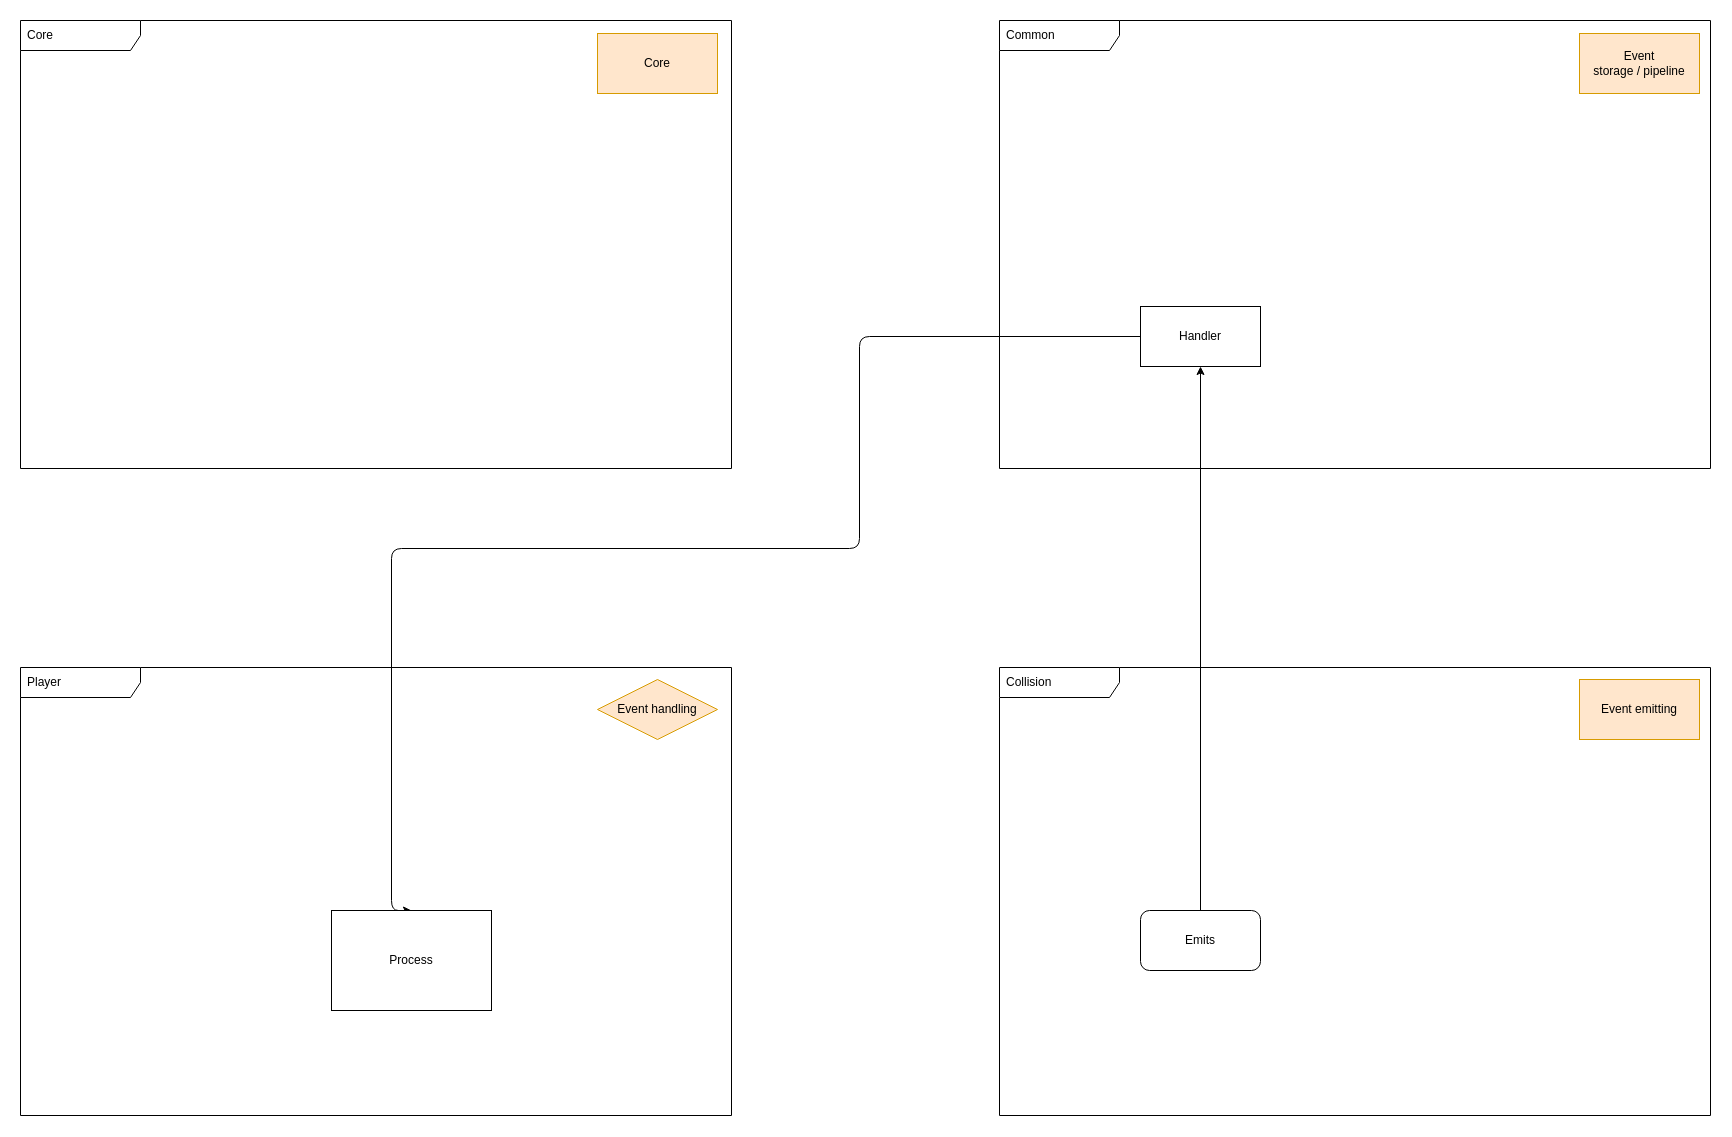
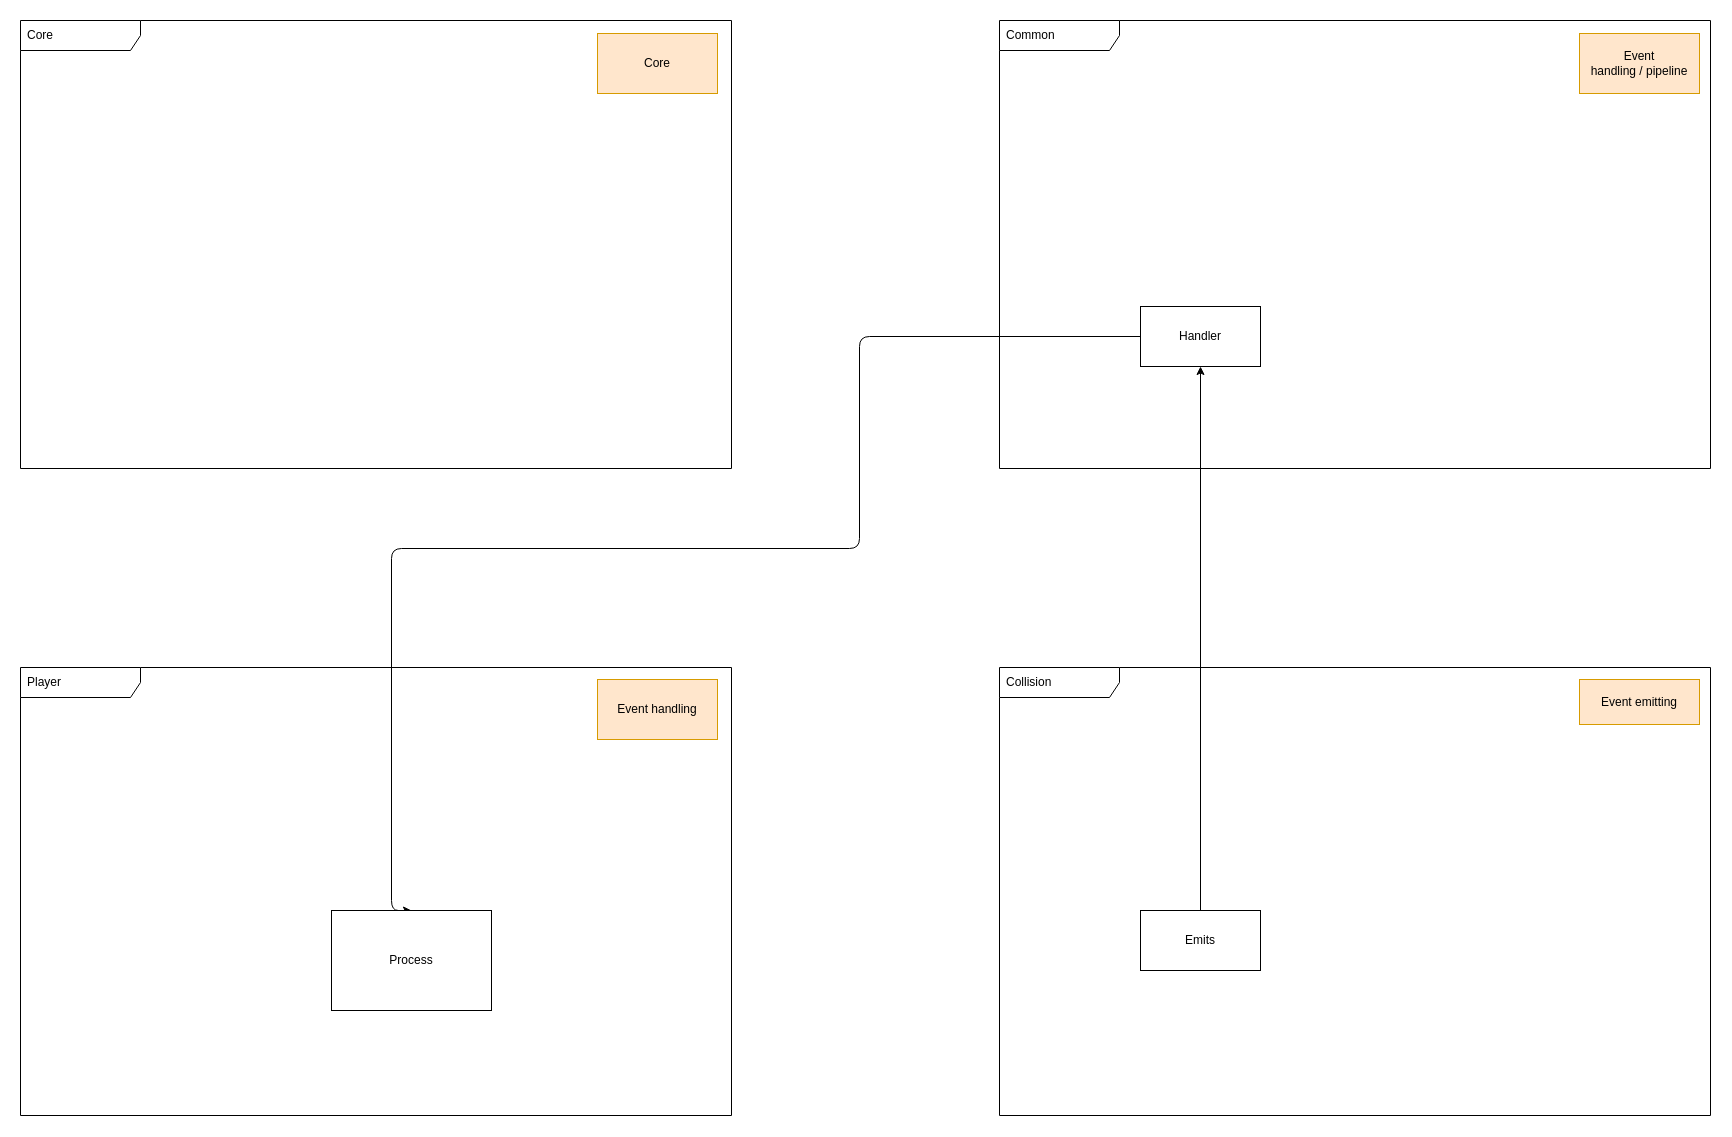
  <mxCell id="0" />
  <mxCell id="1" parent="0" />
  <mxCell id="2" value="Core" style="shape=umlFrame;whiteSpace=wrap;html=1;width=120;height=30;boundedLbl=1;verticalAlign=middle;align=left;spacingLeft=5;" parent="1" vertex="1"><mxGeometry x="20" y="20" width="711" height="448" as="geometry" /></mxCell>
  <mxCell id="3" value="Player" style="shape=umlFrame;whiteSpace=wrap;html=1;width=120;height=30;boundedLbl=1;verticalAlign=middle;align=left;spacingLeft=5;" parent="1" vertex="1"><mxGeometry x="20" y="667" width="711" height="448" as="geometry" /></mxCell>
  <mxCell id="4" value="Collision" style="shape=umlFrame;whiteSpace=wrap;html=1;width=120;height=30;boundedLbl=1;verticalAlign=middle;align=left;spacingLeft=5;" parent="1" vertex="1"><mxGeometry x="999" y="667" width="711" height="448" as="geometry" /></mxCell>
  <mxCell id="5" value="Common" style="shape=umlFrame;whiteSpace=wrap;html=1;width=120;height=30;boundedLbl=1;verticalAlign=middle;align=left;spacingLeft=5;" parent="1" vertex="1"><mxGeometry x="999" y="20" width="711" height="448" as="geometry" /></mxCell>
- <mxCell id="6" value="Event handling" style="rhombus;whiteSpace=wrap;html=1;fillColor=#ffe6cc;strokeColor=#d79b00;" parent="1" vertex="1"><mxGeometry x="597" y="679" width="120" height="60" as="geometry" /></mxCell>
- <mxCell id="7" value="Event emitting" style="rounded=0;whiteSpace=wrap;html=1;fillColor=#ffe6cc;strokeColor=#d79b00;" parent="1" vertex="1"><mxGeometry x="1579" y="679" width="120" height="60" as="geometry" /></mxCell>
- <mxCell id="8" value="Event &lt;br&gt;storage / pipeline" style="rounded=0;whiteSpace=wrap;html=1;fillColor=#ffe6cc;strokeColor=#d79b00;" parent="1" vertex="1"><mxGeometry x="1579" y="33" width="120" height="60" as="geometry" /></mxCell>
+ <mxCell id="6" value="Event handling" style="rounded=0;whiteSpace=wrap;html=1;fillColor=#ffe6cc;strokeColor=#d79b00;" parent="1" vertex="1"><mxGeometry x="597" y="679" width="120" height="60" as="geometry" /></mxCell>
+ <mxCell id="7" value="Event emitting" style="rounded=0;whiteSpace=wrap;html=1;fillColor=#ffe6cc;strokeColor=#d79b00;" parent="1" vertex="1"><mxGeometry x="1579" y="679" width="120" height="45" as="geometry" /></mxCell>
+ <mxCell id="8" value="Event &lt;br&gt;handling / pipeline" style="rounded=0;whiteSpace=wrap;html=1;fillColor=#ffe6cc;strokeColor=#d79b00;" parent="1" vertex="1"><mxGeometry x="1579" y="33" width="120" height="60" as="geometry" /></mxCell>
  <mxCell id="9" value="Core" style="rounded=0;whiteSpace=wrap;html=1;fillColor=#ffe6cc;strokeColor=#d79b00;" parent="1" vertex="1"><mxGeometry x="597" y="33" width="120" height="60" as="geometry" /></mxCell>
  <mxCell id="10" style="edgeStyle=orthogonalEdgeStyle;html=1;exitX=0;exitY=0.5;exitDx=0;exitDy=0;entryX=0.5;entryY=0;entryDx=0;entryDy=0;" parent="1" source="11" target="14" edge="1"><mxGeometry relative="1" as="geometry"><Array as="points"><mxPoint x="859" y="336" /><mxPoint x="859" y="548" /><mxPoint x="391" y="548" /></Array></mxGeometry></mxCell>
  <mxCell id="11" value="Handler" style="rounded=0;whiteSpace=wrap;html=1;" parent="1" vertex="1"><mxGeometry x="1140" y="306" width="120" height="60" as="geometry" /></mxCell>
  <mxCell id="12" style="edgeStyle=none;html=1;exitX=0.5;exitY=0;exitDx=0;exitDy=0;" parent="1" source="13" target="11" edge="1"><mxGeometry relative="1" as="geometry" /></mxCell>
- <mxCell id="13" value="Emits" style="whiteSpace=wrap;html=1;rounded=1;" parent="1" vertex="1"><mxGeometry x="1140" y="910" width="120" height="60" as="geometry" /></mxCell>
+ <mxCell id="13" value="Emits" style="rounded=0;whiteSpace=wrap;html=1;" parent="1" vertex="1"><mxGeometry x="1140" y="910" width="120" height="60" as="geometry" /></mxCell>
  <mxCell id="14" value="Process" style="rounded=0;whiteSpace=wrap;html=1;" parent="1" vertex="1"><mxGeometry x="331" y="910" width="160" height="100" as="geometry" /></mxCell>
